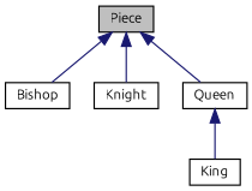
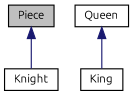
  digraph {
    fontname=Ubuntu
    node [color=black fillcolor=white fontname=Ubuntu fontsize=10 shape=record style=filled]
    edge [color=midnightblue dir=back fontname=Ubuntu fontsize=10 labelfontname=Helvetica labelfontsize=10 style=solid]
    n1 [fillcolor=grey75 fontcolor=black height=0.2 label=Piece width=0.4]
-   n2 [height=0.2 label=Bishop width=0.4]
    n3 [height=0.2 label=Knight width=0.4]
    n4 [height=0.2 label=Queen width=0.4]
    n5 [height=0.2 label=King width=0.4]
-   n1 -> n2
    n1 -> n3
-   n1 -> n4
    n4 -> n5
  }
